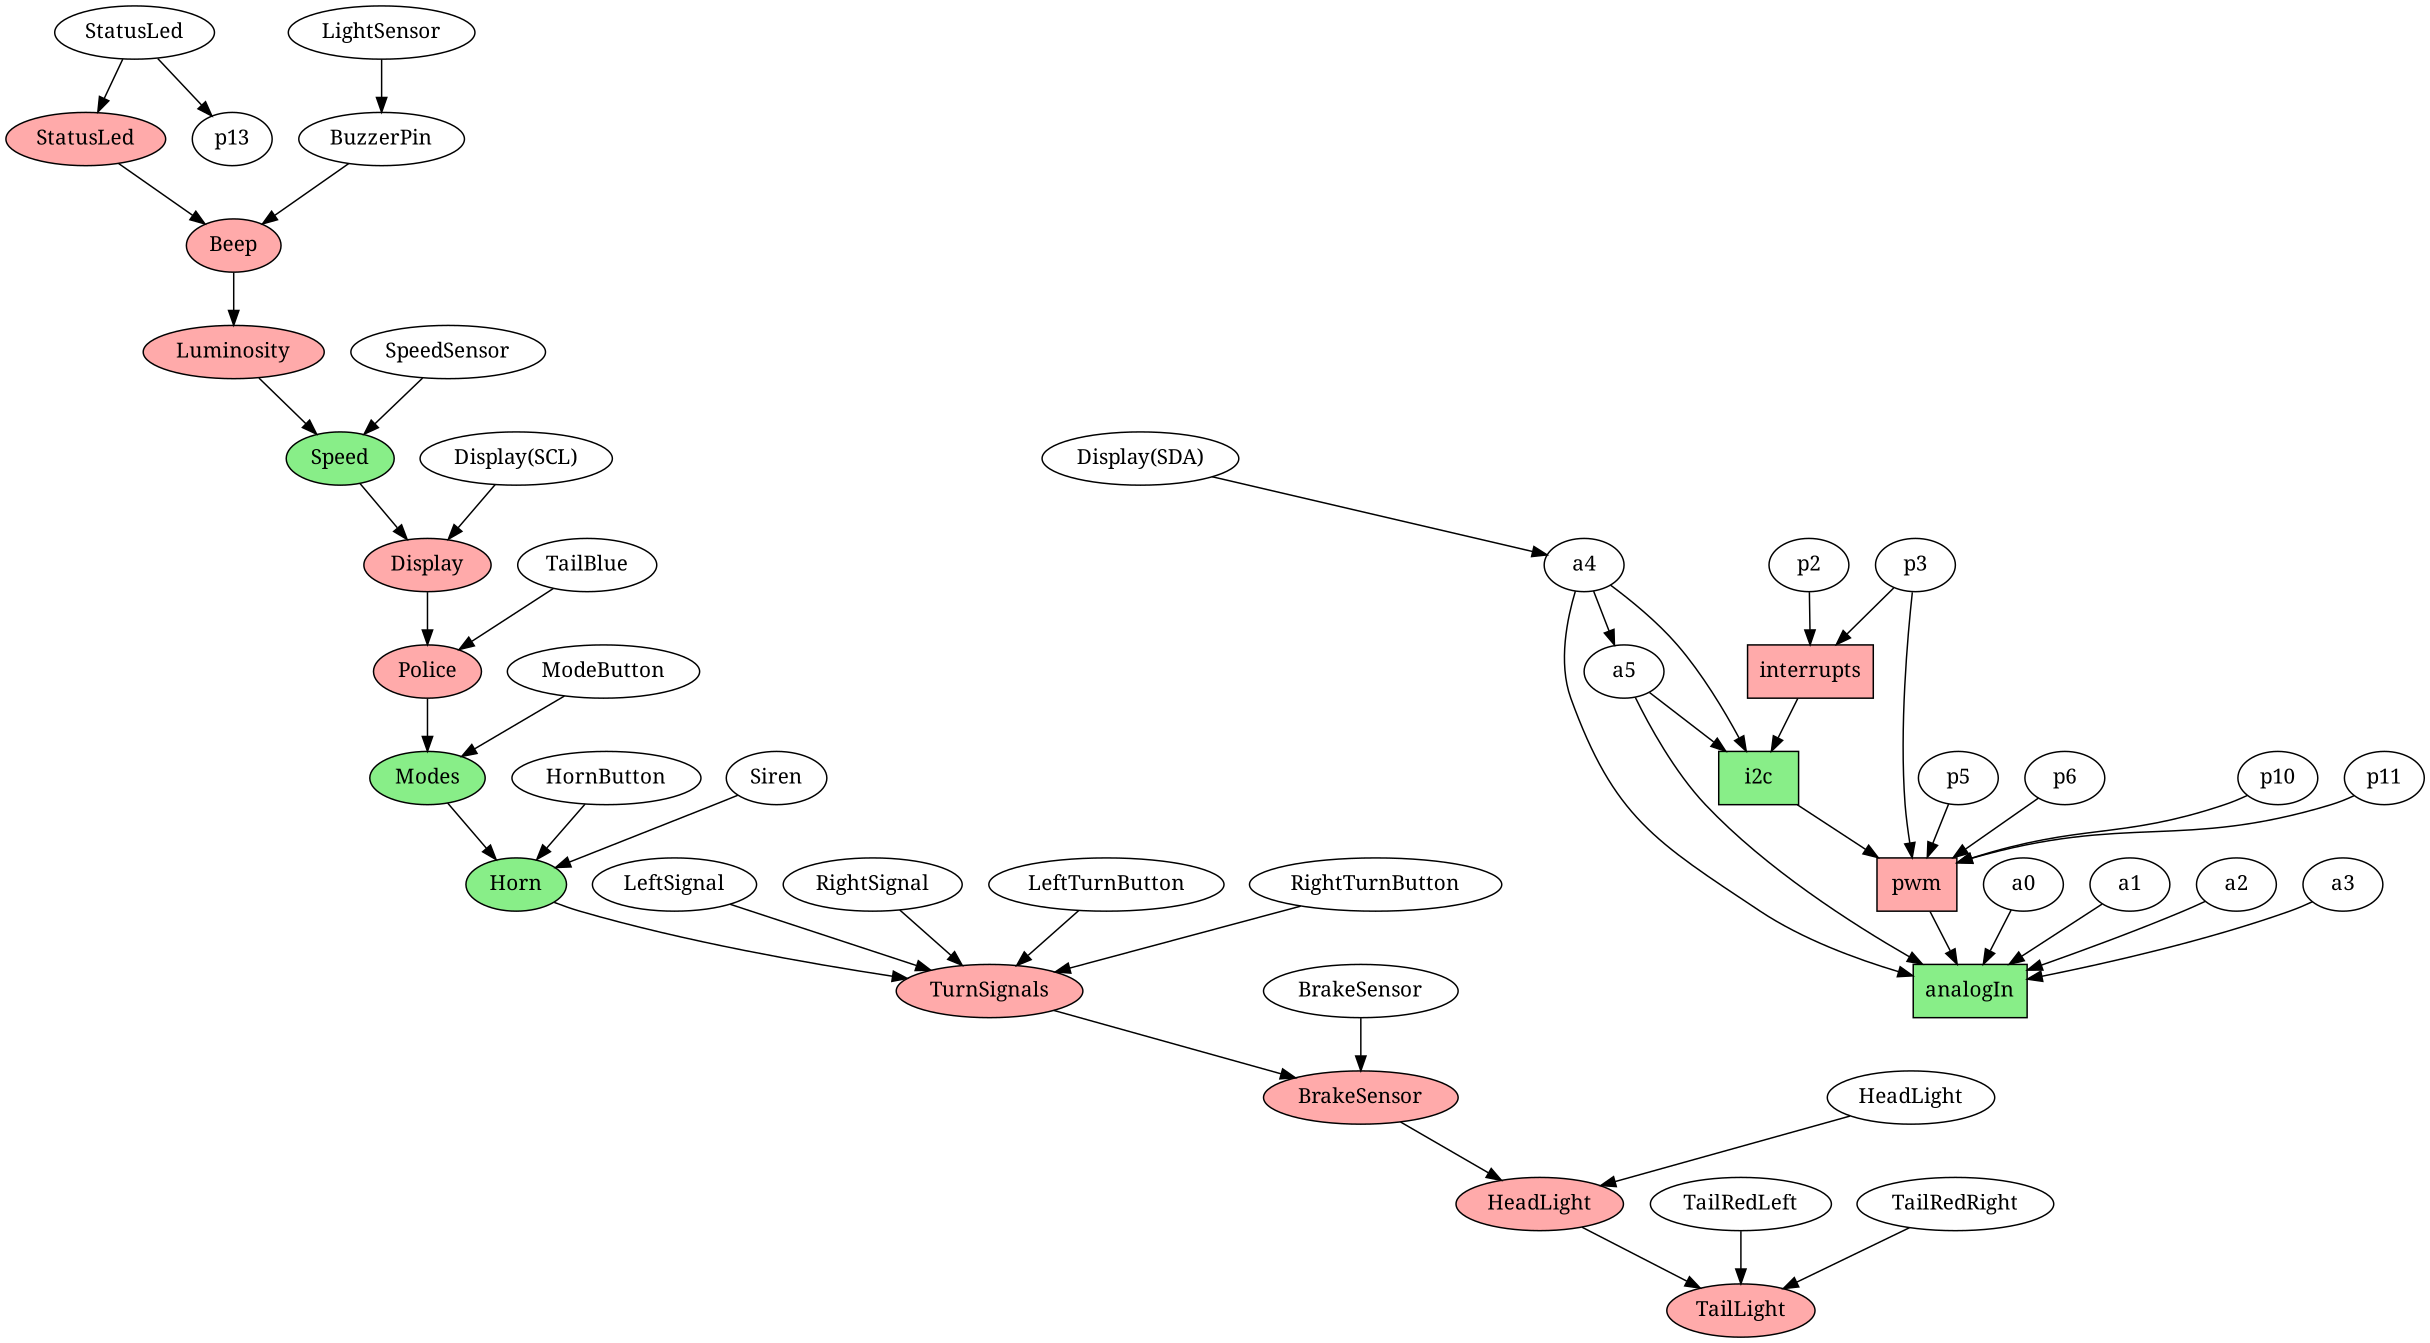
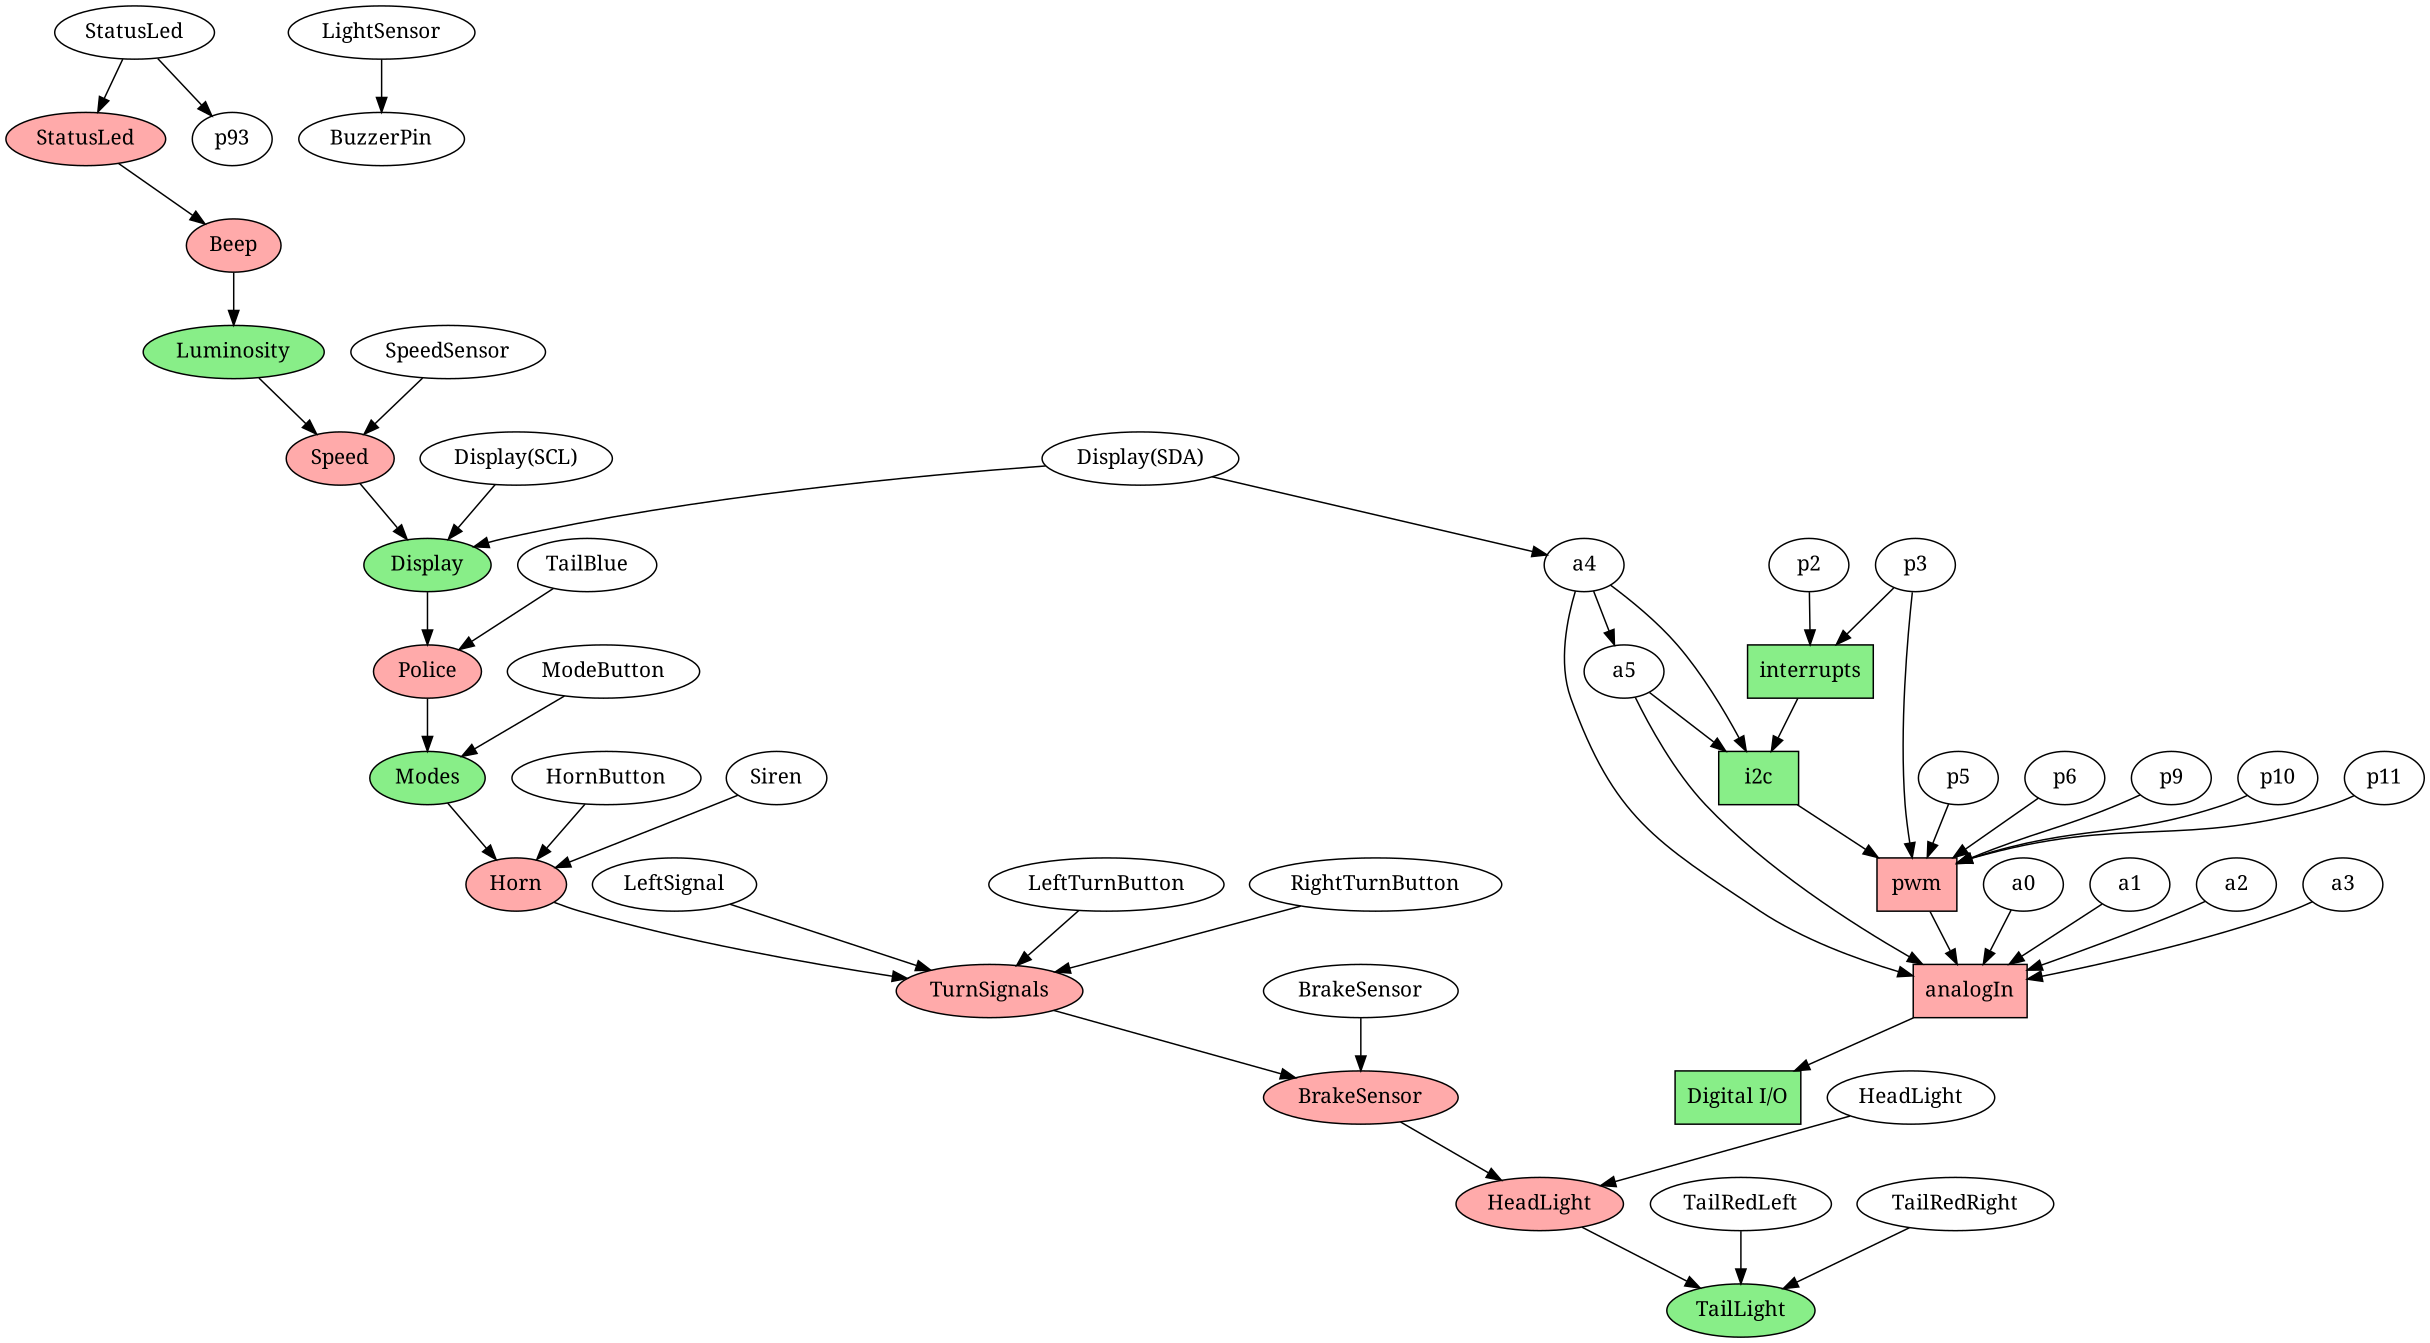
  digraph {
    fontname="Noto Serif"
    rankdir=TB
    node [fontname="Noto Serif"]
    edge [fontname="Noto Serif"]
-   interrupts [fillcolor="#ffaaaa" shape=polygon style=filled]
+   interrupts [fillcolor="#88ee88" shape=polygon style=filled]
    i2c [fillcolor="#88ee88" shape=polygon style=filled]
    pwm [fillcolor="#ffaaaa" shape=polygon style=filled]
-   analogIn [fillcolor="#88ee88" shape=polygon style=filled]
-   TailLight [fillcolor="#ffaaaa" style=filled]
+   analogIn [fillcolor="#ffaaaa" shape=polygon style=filled]
+   n5 [fillcolor="#88ee88" label="Digital I/O" shape=polygon style=filled]
+   TailLight [fillcolor="#88ee88" style=filled]
    HeadLight [fillcolor="#ffaaaa" style=filled]
    BrakeSensor [fillcolor="#ffaaaa" style=filled]
    TurnSignals [fillcolor="#ffaaaa" style=filled]
-   Horn [fillcolor="#88ee88" style=filled]
+   Horn [fillcolor="#ffaaaa" style=filled]
    Modes [fillcolor="#88ee88" style=filled]
    Police [fillcolor="#ffaaaa" style=filled]
-   Display [fillcolor="#ffaaaa" style=filled]
-   Speed [fillcolor="#88ee88" style=filled]
-   Luminosity [fillcolor="#ffaaaa" style=filled]
+   Display [fillcolor="#88ee88" style=filled]
+   Speed [fillcolor="#ffaaaa" style=filled]
+   Luminosity [fillcolor="#88ee88" style=filled]
    Beep [fillcolor="#ffaaaa" style=filled]
    StatusLed [fillcolor="#ffaaaa" style=filled]
    p2
    p3
    a4
    a5
    p5
    p6
+   p9
    p10
    p11
    a0
    a1
    a2
    a3
    n31 [label=TailRedLeft]
    n32 [label=TailRedRight]
    n33 [label=HeadLight]
    n34 [label=BrakeSensor]
    n35 [label=LeftSignal]
-   n36 [label=RightSignal]
    n37 [label=LeftTurnButton]
    n38 [label=RightTurnButton]
    n39 [label=HornButton]
    n40 [label=Siren]
    n41 [label=ModeButton]
    n42 [label=TailBlue]
    n43 [label="Display(SDA)"]
    n44 [label="Display(SCL)"]
    n45 [label=SpeedSensor]
    n46 [label=LightSensor]
    n47 [label=BuzzerPin]
    n48 [label=StatusLed]
-   p13
+   p13 [label=p93]
    subgraph sub_1 {
      interrupts
      i2c
      pwm
      analogIn
+     n5
    }
    subgraph sub_2 {
      TailLight
      HeadLight
      BrakeSensor
      TurnSignals
      Horn
      Modes
      Police
      Display
      Speed
      Luminosity
      Beep
      StatusLed
    }
    interrupts -> i2c
    i2c -> pwm
    pwm -> analogIn
+   analogIn -> n5
    HeadLight -> TailLight
    BrakeSensor -> HeadLight
    TurnSignals -> BrakeSensor
    Horn -> TurnSignals
    Modes -> Horn
    Police -> Modes
    Display -> Police
    Speed -> Display
    Luminosity -> Speed
    Beep -> Luminosity
    StatusLed -> Beep
    p2 -> interrupts
    p3 -> interrupts
    p3 -> pwm
    a4 -> i2c
    a4 -> analogIn
    a4 -> a5
    a5 -> i2c
    a5 -> analogIn
    p5 -> pwm
    p6 -> pwm
+   p9 -> pwm
    p10 -> pwm
    p11 -> pwm
    a0 -> analogIn
    a1 -> analogIn
    a2 -> analogIn
    a3 -> analogIn
    n31 -> TailLight
    n32 -> TailLight
    n33 -> HeadLight
    n34 -> BrakeSensor
    n35 -> TurnSignals
-   n36 -> TurnSignals
    n37 -> TurnSignals
    n38 -> TurnSignals
    n39 -> Horn
    n40 -> Horn
    n41 -> Modes
    n42 -> Police
+   n43 -> Display
    n43 -> a4
    n44 -> Display
    n45 -> Speed
    n46 -> n47
-   n47 -> Beep
    n48 -> StatusLed
    n48 -> p13
  }
